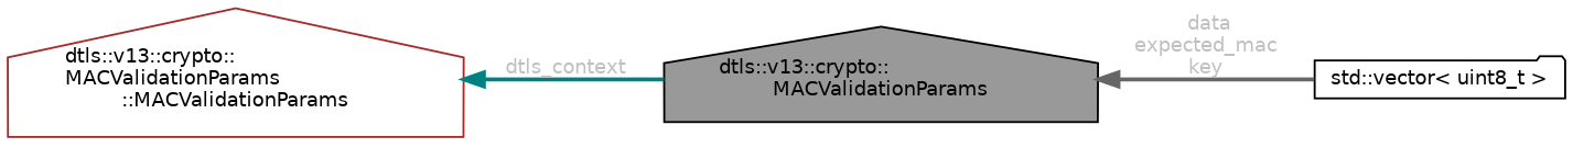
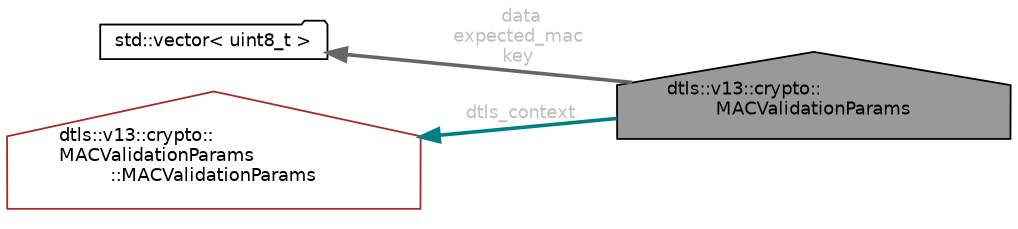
  digraph {
    rankdir=LR
    node [color=black fillcolor=white fontname=Helvetica fontsize=10 shape=house style=filled]
    edge [dir=back fontcolor=grey fontname=Helvetica fontsize=10 labelfontname=Helvetica labelfontsize=10 style=bold]
    n1 [fillcolor=grey60 fontcolor=black height=0.2 label="dtls::v13::crypto::\lMACValidationParams" width=0.4]
    n2 [height=0.2 label="std::vector\< uint8_t \>" shape=folder width=0.4]
    n3 [color=brown height=0.2 label="dtls::v13::crypto::\lMACValidationParams\l::MACValidationParams" width=0.4]
-   n1 -> n2 [color=gray40 label=" data\nexpected_mac\nkey"]
+   n2 -> n1 [color=gray40 label=" data\nexpected_mac\nkey"]
    n3 -> n1 [color=teal label=" dtls_context"]
  }
